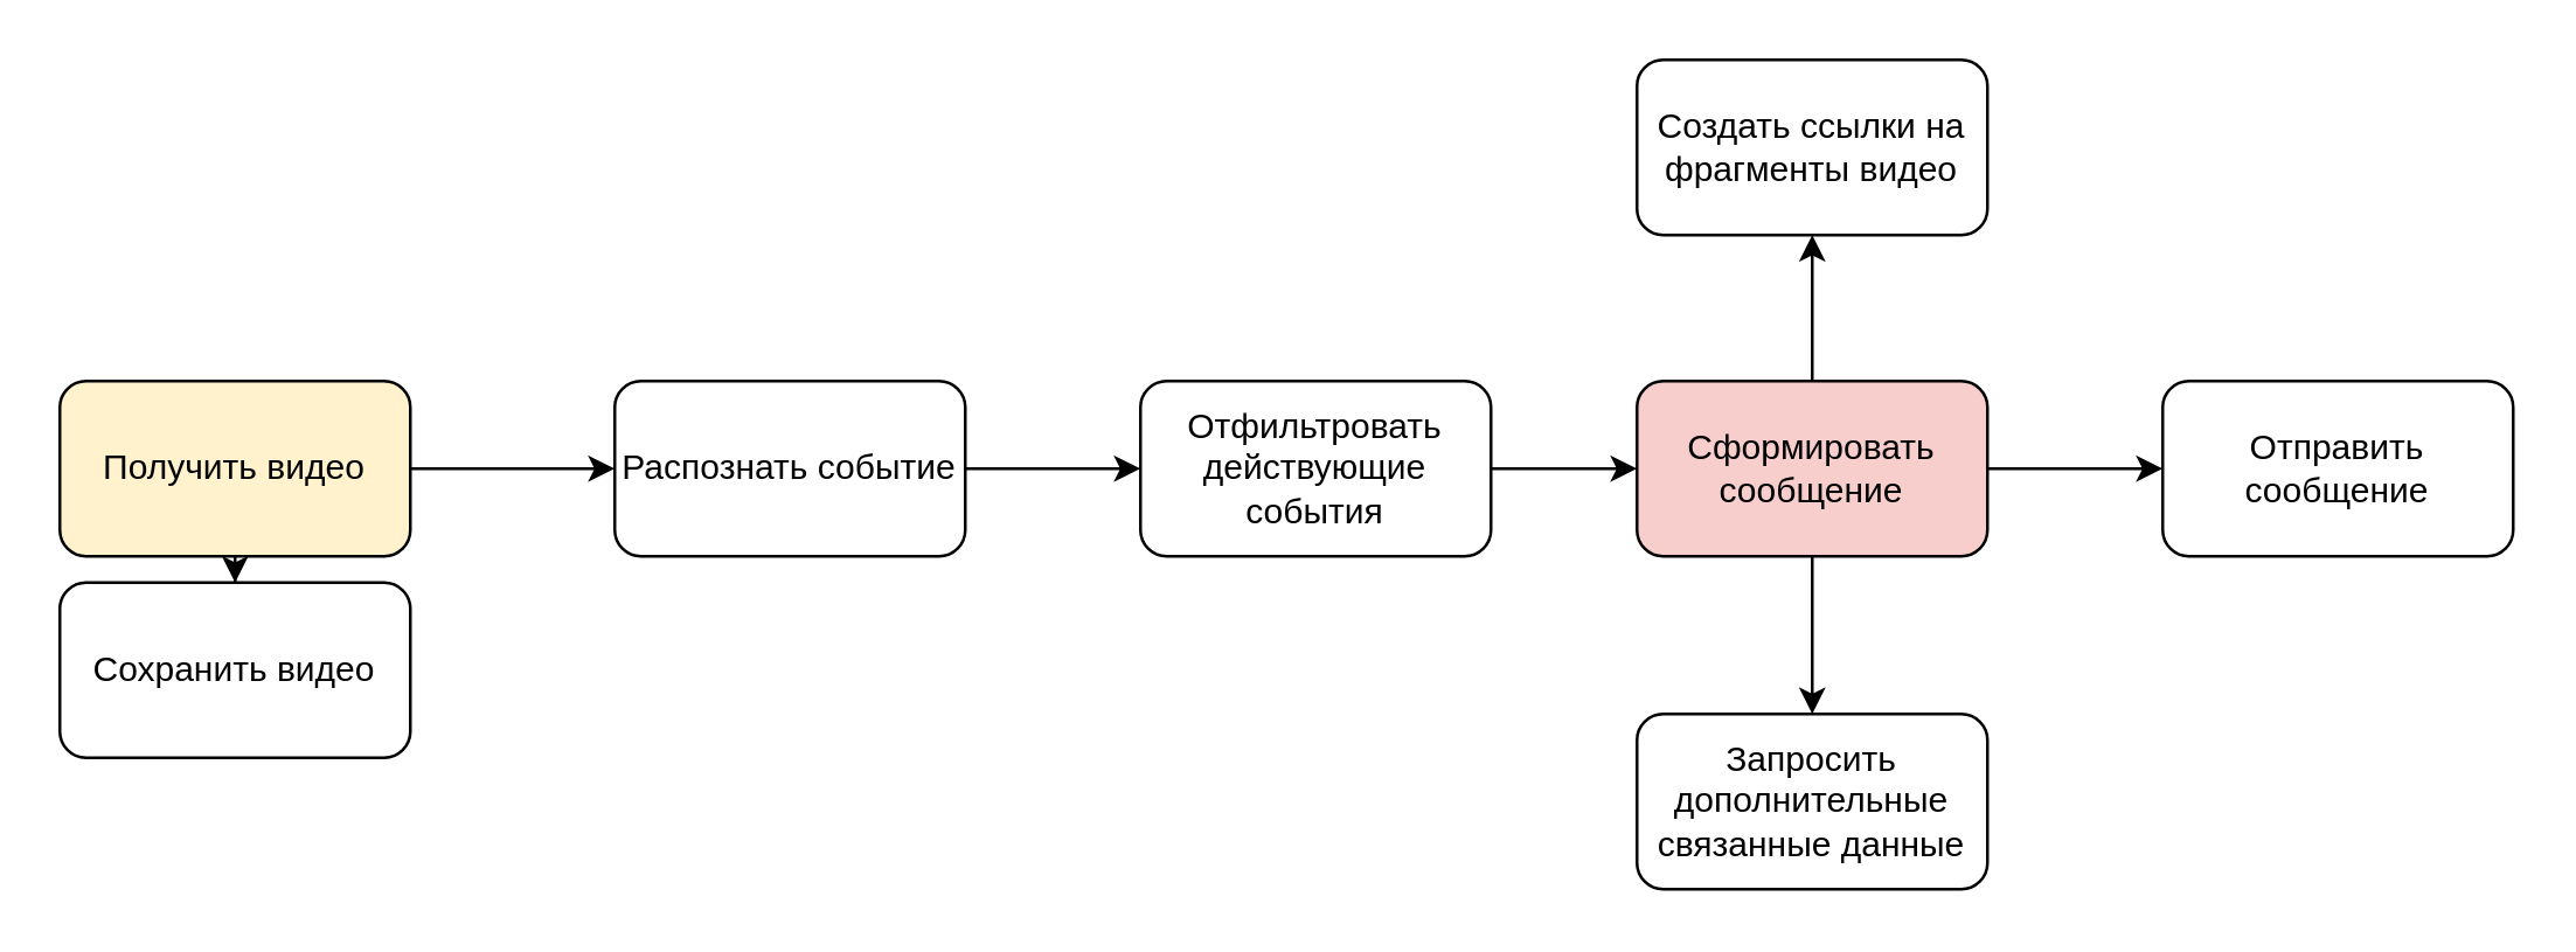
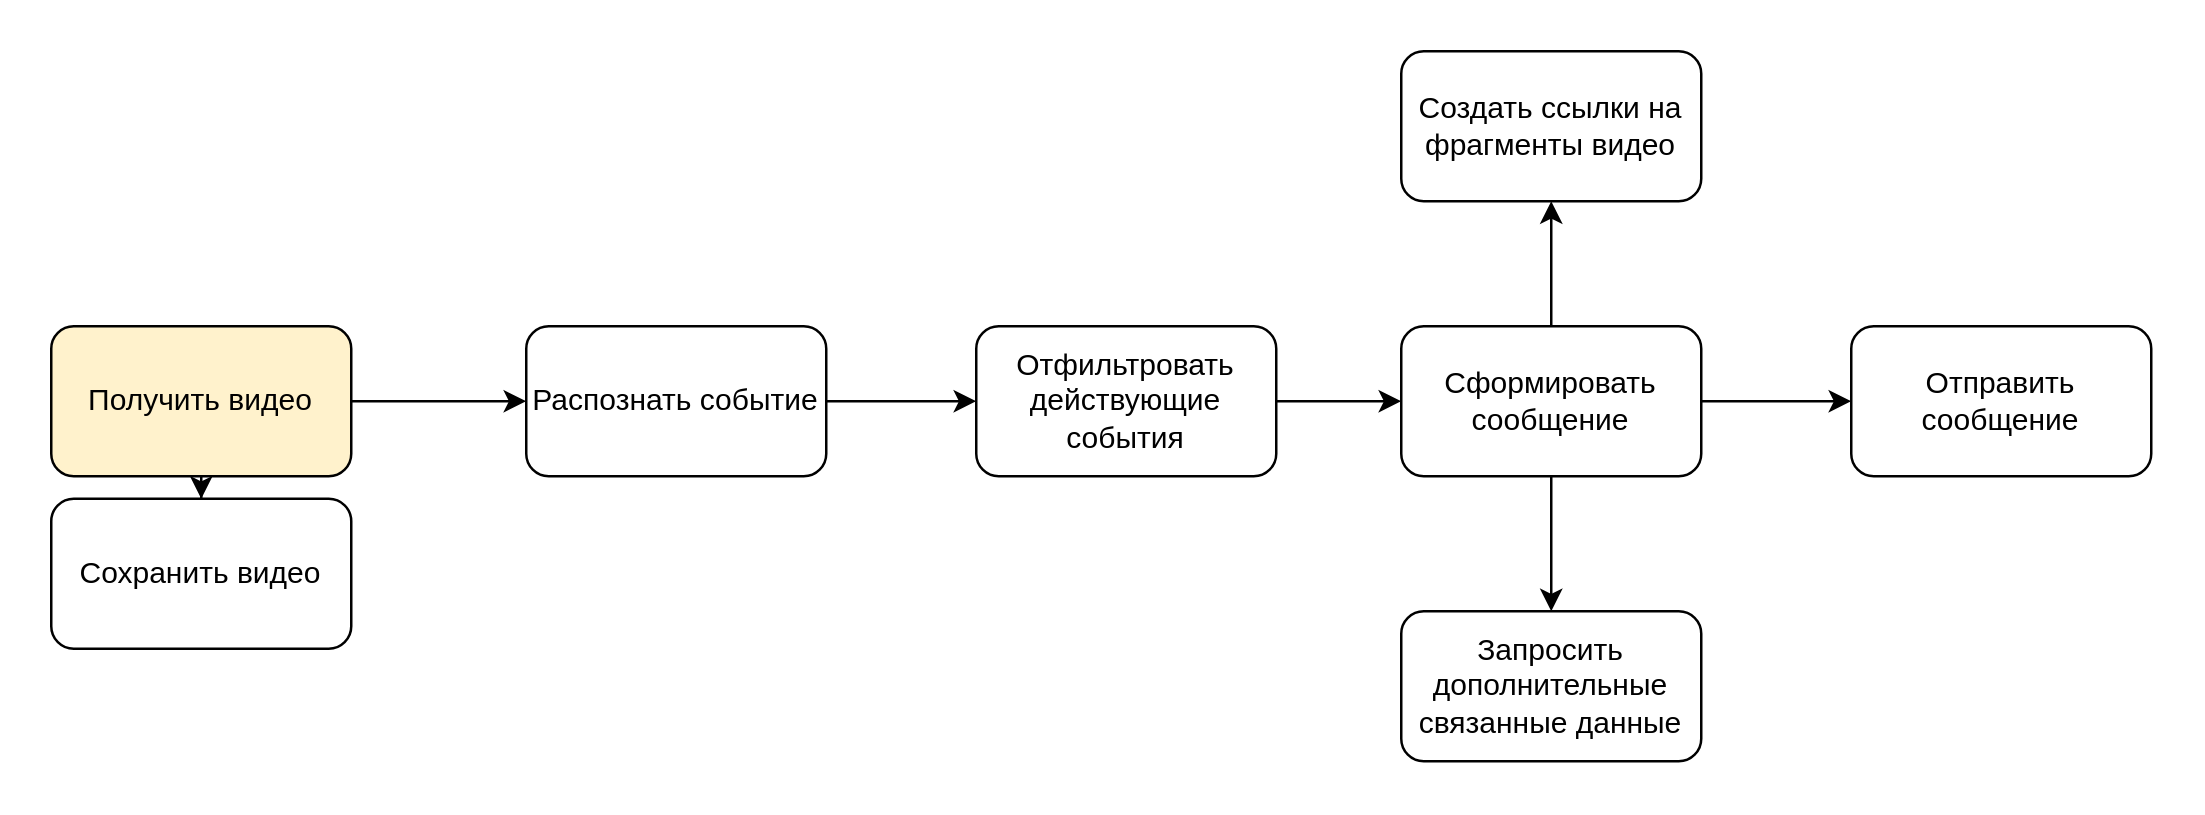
  <mxCell id="0" />
  <mxCell id="1" parent="0" />
  <mxCell id="2" style="edgeStyle=orthogonalEdgeStyle;rounded=0;orthogonalLoop=1;jettySize=auto;html=1;" edge="1" parent="1" source="4" target="5"><mxGeometry relative="1" as="geometry" /></mxCell>
  <mxCell id="3" style="edgeStyle=orthogonalEdgeStyle;rounded=0;orthogonalLoop=1;jettySize=auto;html=1;" edge="1" parent="1" source="4" target="7"><mxGeometry relative="1" as="geometry" /></mxCell>
  <mxCell id="4" value="Получить видео" style="rounded=1;whiteSpace=wrap;html=1;fillColor=#fff2cc;" vertex="1" parent="1"><mxGeometry x="20" y="130" width="120" height="60" as="geometry" /></mxCell>
  <mxCell id="5" value="Сохранить видео" style="rounded=1;whiteSpace=wrap;html=1;" vertex="1" parent="1"><mxGeometry x="20" y="199" width="120" height="60" as="geometry" /></mxCell>
  <mxCell id="6" style="edgeStyle=orthogonalEdgeStyle;rounded=0;orthogonalLoop=1;jettySize=auto;html=1;" edge="1" parent="1" source="7" target="9"><mxGeometry relative="1" as="geometry" /></mxCell>
  <mxCell id="7" value="Распознать событие" style="rounded=1;whiteSpace=wrap;html=1;" vertex="1" parent="1"><mxGeometry x="210" y="130" width="120" height="60" as="geometry" /></mxCell>
  <mxCell id="8" style="edgeStyle=orthogonalEdgeStyle;rounded=0;orthogonalLoop=1;jettySize=auto;html=1;" edge="1" parent="1" source="9" target="13"><mxGeometry relative="1" as="geometry" /></mxCell>
  <mxCell id="9" value="Отфильтровать действующие события" style="rounded=1;whiteSpace=wrap;html=1;" vertex="1" parent="1"><mxGeometry x="390" y="130" width="120" height="60" as="geometry" /></mxCell>
  <mxCell id="10" style="edgeStyle=orthogonalEdgeStyle;rounded=0;orthogonalLoop=1;jettySize=auto;html=1;" edge="1" parent="1" source="13" target="14"><mxGeometry relative="1" as="geometry" /></mxCell>
  <mxCell id="11" value="" style="edgeStyle=orthogonalEdgeStyle;rounded=0;orthogonalLoop=1;jettySize=auto;html=1;" edge="1" parent="1" source="13" target="15"><mxGeometry relative="1" as="geometry" /></mxCell>
  <mxCell id="12" style="edgeStyle=orthogonalEdgeStyle;rounded=0;orthogonalLoop=1;jettySize=auto;html=1;" edge="1" parent="1" source="13" target="16"><mxGeometry relative="1" as="geometry" /></mxCell>
- <mxCell id="13" value="Сформировать сообщение" style="rounded=1;whiteSpace=wrap;html=1;fillColor=#f8cecc;" vertex="1" parent="1"><mxGeometry x="560" y="130" width="120" height="60" as="geometry" /></mxCell>
+ <mxCell id="13" value="Сформировать сообщение" style="rounded=1;whiteSpace=wrap;html=1;" vertex="1" parent="1"><mxGeometry x="560" y="130" width="120" height="60" as="geometry" /></mxCell>
  <mxCell id="14" value="Отправить сообщение" style="rounded=1;whiteSpace=wrap;html=1;" vertex="1" parent="1"><mxGeometry x="740" y="130" width="120" height="60" as="geometry" /></mxCell>
  <mxCell id="15" value="Запросить дополнительные связанные данные" style="whiteSpace=wrap;html=1;rounded=1;" vertex="1" parent="1"><mxGeometry x="560" y="244" width="120" height="60" as="geometry" /></mxCell>
  <mxCell id="16" value="Создать ссылки на фрагменты видео" style="whiteSpace=wrap;html=1;rounded=1;" vertex="1" parent="1"><mxGeometry x="560" y="20" width="120" height="60" as="geometry" /></mxCell>
